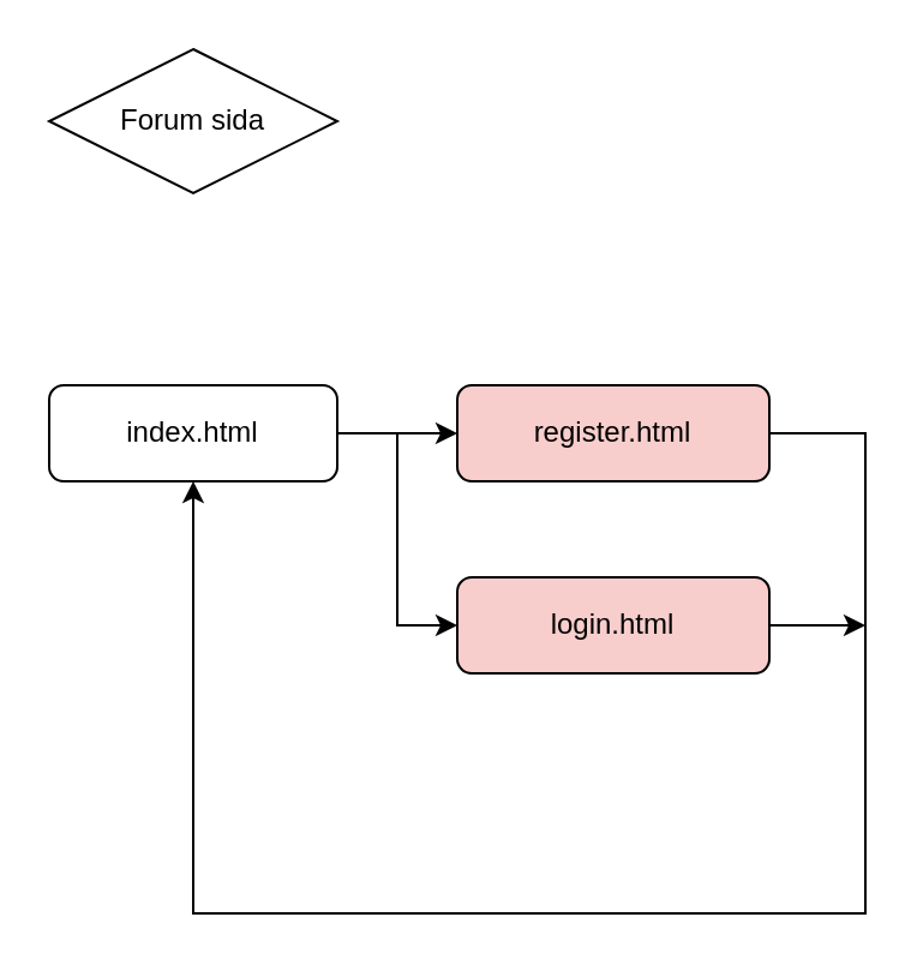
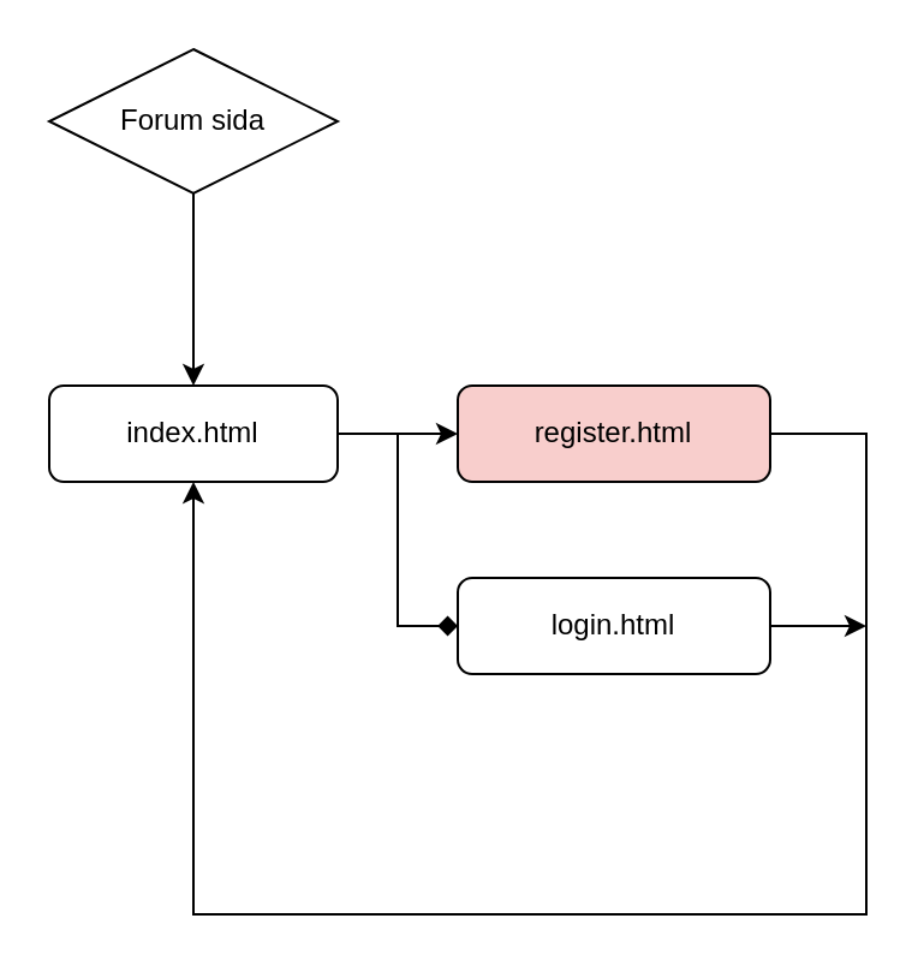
  <mxCell id="0" />
  <mxCell id="1" parent="0" />
- <mxCell id="2" style="edgeStyle=orthogonalEdgeStyle;rounded=0;orthogonalLoop=1;jettySize=auto;html=1;entryX=0;entryY=0.5;entryDx=0;entryDy=0;" edge="1" parent="1" source="4" target="10"><mxGeometry relative="1" as="geometry" /></mxCell>
+ <mxCell id="2" style="edgeStyle=orthogonalEdgeStyle;rounded=0;orthogonalLoop=1;jettySize=auto;html=1;entryX=0;entryY=0.5;entryDx=0;entryDy=0;endArrow=diamond;" edge="1" parent="1" source="4" target="10"><mxGeometry relative="1" as="geometry" /></mxCell>
  <mxCell id="3" style="edgeStyle=orthogonalEdgeStyle;rounded=0;orthogonalLoop=1;jettySize=auto;html=1;entryX=0;entryY=0.5;entryDx=0;entryDy=0;" edge="1" parent="1" source="4" target="6"><mxGeometry relative="1" as="geometry" /></mxCell>
  <mxCell id="4" value="index.html" style="rounded=1;whiteSpace=wrap;html=1;" vertex="1" parent="1"><mxGeometry x="20" y="160" width="120" height="40" as="geometry" /></mxCell>
  <mxCell id="5" style="edgeStyle=orthogonalEdgeStyle;rounded=0;orthogonalLoop=1;jettySize=auto;html=1;entryX=0.5;entryY=1;entryDx=0;entryDy=0;" edge="1" parent="1" source="6" target="4"><mxGeometry relative="1" as="geometry"><mxPoint x="360" y="410" as="targetPoint" /><Array as="points"><mxPoint x="360" y="180" /><mxPoint x="360" y="380" /><mxPoint x="80" y="380" /></Array></mxGeometry></mxCell>
  <mxCell id="6" value="register.html" style="rounded=1;whiteSpace=wrap;html=1;fillColor=#f8cecc;" vertex="1" parent="1"><mxGeometry x="190" y="160" width="130" height="40" as="geometry" /></mxCell>
+ <mxCell id="7" value="" style="edgeStyle=orthogonalEdgeStyle;rounded=0;orthogonalLoop=1;jettySize=auto;html=1;" edge="1" parent="1" source="8" target="4"><mxGeometry relative="1" as="geometry" /></mxCell>
  <mxCell id="8" value="Forum sida" style="rhombus;whiteSpace=wrap;html=1;" vertex="1" parent="1"><mxGeometry x="20" y="20" width="120" height="60" as="geometry" /></mxCell>
  <mxCell id="9" style="edgeStyle=orthogonalEdgeStyle;rounded=0;orthogonalLoop=1;jettySize=auto;html=1;" edge="1" parent="1" source="10"><mxGeometry relative="1" as="geometry"><mxPoint x="360" y="260" as="targetPoint" /></mxGeometry></mxCell>
- <mxCell id="10" value="login.html" style="rounded=1;whiteSpace=wrap;html=1;fillColor=#f8cecc;" vertex="1" parent="1"><mxGeometry x="190" y="240" width="130" height="40" as="geometry" /></mxCell>
+ <mxCell id="10" value="login.html" style="rounded=1;whiteSpace=wrap;html=1;" vertex="1" parent="1"><mxGeometry x="190" y="240" width="130" height="40" as="geometry" /></mxCell>
